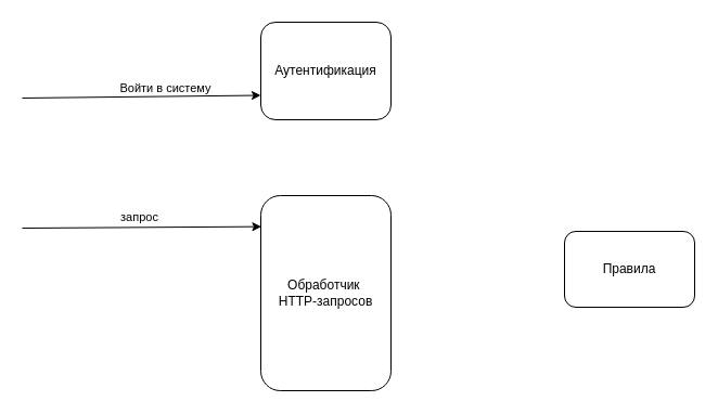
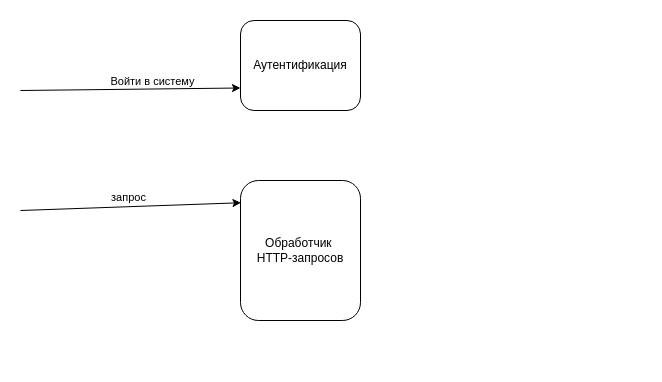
  <mxCell id="0" />
  <mxCell id="1" parent="0" />
  <mxCell id="2" value="Аутентификация" style="rounded=1;whiteSpace=wrap;html=1;" vertex="1" parent="1"><mxGeometry x="240" y="20" width="120" height="90" as="geometry" /></mxCell>
- <mxCell id="3" value="Обработчик&amp;nbsp;&lt;div&gt;HTTP-запросов&lt;/div&gt;" style="rounded=1;whiteSpace=wrap;html=1;" vertex="1" parent="1"><mxGeometry x="240" y="180" width="120" height="180" as="geometry" /></mxCell>
+ <mxCell id="3" value="Обработчик&amp;nbsp;&lt;div&gt;HTTP-запросов&lt;/div&gt;" style="rounded=1;whiteSpace=wrap;html=1;" vertex="1" parent="1"><mxGeometry x="240" y="180" width="120" height="140" as="geometry" /></mxCell>
  <mxCell id="4" value="" style="endArrow=classic;html=1;rounded=0;entryX=0.004;entryY=0.159;entryDx=0;entryDy=0;entryPerimeter=0;" edge="1" parent="1" target="3"><mxGeometry width="50" height="50" relative="1" as="geometry"><mxPoint x="20" y="210" as="sourcePoint" /><mxPoint x="280" y="140" as="targetPoint" /></mxGeometry></mxCell>
  <mxCell id="5" value="запрос" style="edgeLabel;html=1;align=center;verticalAlign=middle;resizable=0;points=[];" vertex="1" connectable="0" parent="4"><mxGeometry x="-0.021" relative="1" as="geometry"><mxPoint y="-10" as="offset" /></mxGeometry></mxCell>
- <mxCell id="6" value="Правила" style="rounded=1;whiteSpace=wrap;html=1;" vertex="1" parent="1"><mxGeometry x="520" y="213" width="120" height="70" as="geometry" /></mxCell>
  <mxCell id="7" value="" style="endArrow=classic;html=1;rounded=0;entryX=0;entryY=0.75;entryDx=0;entryDy=0;" edge="1" parent="1" target="2"><mxGeometry width="50" height="50" relative="1" as="geometry"><mxPoint x="20" y="90" as="sourcePoint" /><mxPoint x="360" y="340" as="targetPoint" /></mxGeometry></mxCell>
  <mxCell id="8" value="Войти в систему" style="edgeLabel;html=1;align=center;verticalAlign=middle;resizable=0;points=[];" vertex="1" connectable="0" parent="7"><mxGeometry x="-0.592" relative="1" as="geometry"><mxPoint x="87" y="-9" as="offset" /></mxGeometry></mxCell>
